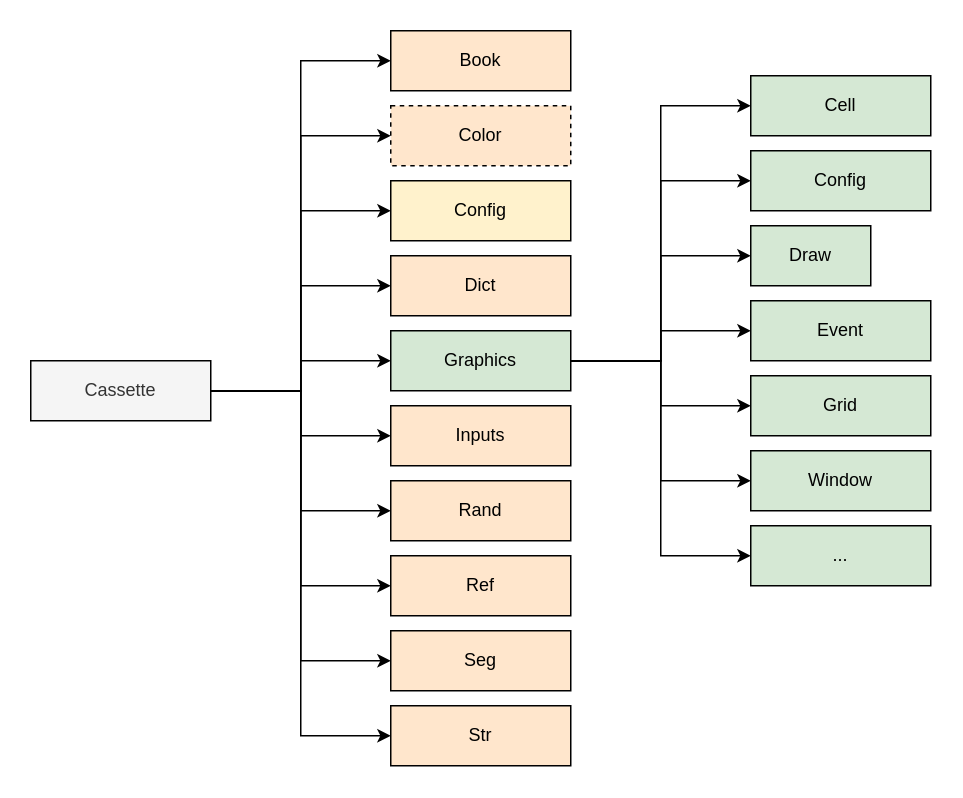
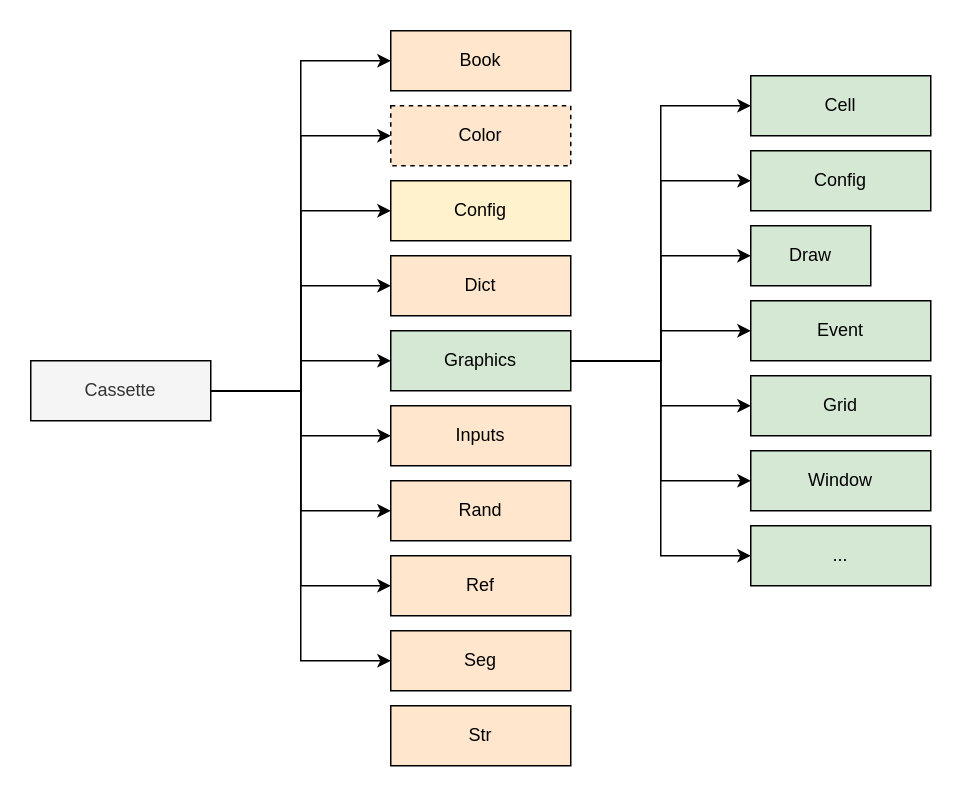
  <mxCell id="0" />
  <mxCell id="1" parent="0" />
  <mxCell id="2" style="edgeStyle=orthogonalEdgeStyle;rounded=0;orthogonalLoop=1;jettySize=auto;html=1;exitX=1;exitY=0.5;exitDx=0;exitDy=0;entryX=0;entryY=0.5;entryDx=0;entryDy=0;fillColor=#f5f5f5;strokeColor=#000000;" edge="1" parent="1" source="12" target="24"><mxGeometry relative="1" as="geometry" /></mxCell>
  <mxCell id="3" style="edgeStyle=orthogonalEdgeStyle;rounded=0;orthogonalLoop=1;jettySize=auto;html=1;exitX=1;exitY=0.5;exitDx=0;exitDy=0;entryX=0;entryY=0.5;entryDx=0;entryDy=0;fillColor=#f5f5f5;strokeColor=#000000;" edge="1" parent="1" source="12" target="23"><mxGeometry relative="1" as="geometry" /></mxCell>
  <mxCell id="4" style="edgeStyle=orthogonalEdgeStyle;rounded=0;orthogonalLoop=1;jettySize=auto;html=1;exitX=1;exitY=0.5;exitDx=0;exitDy=0;entryX=0;entryY=0.5;entryDx=0;entryDy=0;fillColor=#f5f5f5;strokeColor=#000000;" edge="1" parent="1" source="12" target="26"><mxGeometry relative="1" as="geometry" /></mxCell>
  <mxCell id="5" style="edgeStyle=orthogonalEdgeStyle;rounded=0;orthogonalLoop=1;jettySize=auto;html=1;exitX=1;exitY=0.5;exitDx=0;exitDy=0;entryX=0;entryY=0.5;entryDx=0;entryDy=0;fillColor=#f5f5f5;strokeColor=#000000;" edge="1" parent="1" source="12" target="15"><mxGeometry relative="1" as="geometry" /></mxCell>
  <mxCell id="6" style="edgeStyle=orthogonalEdgeStyle;rounded=0;orthogonalLoop=1;jettySize=auto;html=1;exitX=1;exitY=0.5;exitDx=0;exitDy=0;entryX=0;entryY=0.5;entryDx=0;entryDy=0;fillColor=#f5f5f5;strokeColor=#000000;" edge="1" parent="1" source="12" target="14"><mxGeometry relative="1" as="geometry" /></mxCell>
  <mxCell id="7" style="edgeStyle=orthogonalEdgeStyle;rounded=0;orthogonalLoop=1;jettySize=auto;html=1;exitX=1;exitY=0.5;exitDx=0;exitDy=0;entryX=0;entryY=0.5;entryDx=0;entryDy=0;fillColor=#f5f5f5;strokeColor=#000000;" edge="1" parent="1" source="12" target="13"><mxGeometry relative="1" as="geometry" /></mxCell>
  <mxCell id="8" style="edgeStyle=orthogonalEdgeStyle;rounded=0;orthogonalLoop=1;jettySize=auto;html=1;exitX=1;exitY=0.5;exitDx=0;exitDy=0;entryX=0;entryY=0.5;entryDx=0;entryDy=0;fillColor=#f5f5f5;strokeColor=#000000;" edge="1" parent="1" source="12" target="25"><mxGeometry relative="1" as="geometry" /></mxCell>
  <mxCell id="9" style="edgeStyle=orthogonalEdgeStyle;rounded=0;orthogonalLoop=1;jettySize=auto;html=1;exitX=1;exitY=0.5;exitDx=0;exitDy=0;entryX=0;entryY=0.5;entryDx=0;entryDy=0;fillColor=#f5f5f5;strokeColor=#000000;" edge="1" parent="1" source="12" target="27"><mxGeometry relative="1" as="geometry" /></mxCell>
  <mxCell id="10" style="edgeStyle=orthogonalEdgeStyle;rounded=0;orthogonalLoop=1;jettySize=auto;html=1;exitX=1;exitY=0.5;exitDx=0;exitDy=0;entryX=0;entryY=0.5;entryDx=0;entryDy=0;fillColor=#f5f5f5;strokeColor=#000000;" edge="1" parent="1" source="12" target="28"><mxGeometry relative="1" as="geometry" /></mxCell>
- <mxCell id="11" style="edgeStyle=orthogonalEdgeStyle;rounded=0;orthogonalLoop=1;jettySize=auto;html=1;exitX=1;exitY=0.5;exitDx=0;exitDy=0;entryX=0;entryY=0.5;entryDx=0;entryDy=0;fillColor=#f5f5f5;strokeColor=#000000;" edge="1" parent="1" source="12" target="29"><mxGeometry relative="1" as="geometry" /></mxCell>
  <mxCell id="12" value="Cassette" style="rounded=0;whiteSpace=wrap;html=1;fillColor=#f5f5f5;fontColor=#333333;strokeColor=#000000;" vertex="1" parent="1"><mxGeometry x="20" y="240" width="120" height="40" as="geometry" /></mxCell>
  <mxCell id="13" value="&lt;div&gt;Book&lt;/div&gt;" style="rounded=0;whiteSpace=wrap;html=1;fillColor=#ffe6cc;strokeColor=#000000;" vertex="1" parent="1"><mxGeometry x="260" y="20" width="120" height="40" as="geometry" /></mxCell>
  <mxCell id="14" value="Color" style="rounded=0;whiteSpace=wrap;html=1;fillColor=#ffe6cc;strokeColor=#000000;dashed=1;" vertex="1" parent="1"><mxGeometry x="260" y="70" width="120" height="40" as="geometry" /></mxCell>
  <mxCell id="15" value="Config" style="rounded=0;whiteSpace=wrap;html=1;fillColor=#fff2cc;strokeColor=#000000;" vertex="1" parent="1"><mxGeometry x="260" y="120" width="120" height="40" as="geometry" /></mxCell>
  <mxCell id="16" style="edgeStyle=orthogonalEdgeStyle;rounded=0;orthogonalLoop=1;jettySize=auto;html=1;exitX=1;exitY=0.5;exitDx=0;exitDy=0;entryX=0;entryY=0.5;entryDx=0;entryDy=0;fillColor=#f5f5f5;strokeColor=#000000;" edge="1" parent="1" source="23" target="30"><mxGeometry relative="1" as="geometry" /></mxCell>
  <mxCell id="17" style="edgeStyle=orthogonalEdgeStyle;rounded=0;orthogonalLoop=1;jettySize=auto;html=1;exitX=1;exitY=0.5;exitDx=0;exitDy=0;entryX=0;entryY=0.5;entryDx=0;entryDy=0;fillColor=#f5f5f5;strokeColor=#000000;" edge="1" parent="1" source="23" target="31"><mxGeometry relative="1" as="geometry" /></mxCell>
  <mxCell id="18" style="edgeStyle=orthogonalEdgeStyle;rounded=0;orthogonalLoop=1;jettySize=auto;html=1;exitX=1;exitY=0.5;exitDx=0;exitDy=0;entryX=0;entryY=0.5;entryDx=0;entryDy=0;fillColor=#f5f5f5;strokeColor=#000000;" edge="1" parent="1" source="23" target="33"><mxGeometry relative="1" as="geometry" /></mxCell>
  <mxCell id="19" style="edgeStyle=orthogonalEdgeStyle;rounded=0;orthogonalLoop=1;jettySize=auto;html=1;exitX=1;exitY=0.5;exitDx=0;exitDy=0;entryX=0;entryY=0.5;entryDx=0;entryDy=0;fillColor=#f5f5f5;strokeColor=#000000;" edge="1" parent="1" source="23" target="34"><mxGeometry relative="1" as="geometry" /></mxCell>
  <mxCell id="20" style="edgeStyle=orthogonalEdgeStyle;rounded=0;orthogonalLoop=1;jettySize=auto;html=1;exitX=1;exitY=0.5;exitDx=0;exitDy=0;entryX=0;entryY=0.5;entryDx=0;entryDy=0;fillColor=#f5f5f5;strokeColor=#000000;" edge="1" parent="1" source="23" target="35"><mxGeometry relative="1" as="geometry" /></mxCell>
  <mxCell id="21" style="edgeStyle=orthogonalEdgeStyle;rounded=0;orthogonalLoop=1;jettySize=auto;html=1;exitX=1;exitY=0.5;exitDx=0;exitDy=0;entryX=0;entryY=0.5;entryDx=0;entryDy=0;fillColor=#f5f5f5;strokeColor=#000000;" edge="1" parent="1" source="23" target="32"><mxGeometry relative="1" as="geometry" /></mxCell>
  <mxCell id="22" style="edgeStyle=orthogonalEdgeStyle;rounded=0;orthogonalLoop=1;jettySize=auto;html=1;exitX=1;exitY=0.5;exitDx=0;exitDy=0;entryX=0;entryY=0.5;entryDx=0;entryDy=0;fillColor=#f5f5f5;strokeColor=#000000;" edge="1" parent="1" source="23" target="36"><mxGeometry relative="1" as="geometry" /></mxCell>
  <mxCell id="23" value="Graphics" style="rounded=0;whiteSpace=wrap;html=1;fillColor=#d5e8d4;strokeColor=#000000;" vertex="1" parent="1"><mxGeometry x="260" y="220" width="120" height="40" as="geometry" /></mxCell>
  <mxCell id="24" value="Inputs" style="rounded=0;whiteSpace=wrap;html=1;fillColor=#ffe6cc;strokeColor=#000000;" vertex="1" parent="1"><mxGeometry x="260" y="270" width="120" height="40" as="geometry" /></mxCell>
  <mxCell id="25" value="Rand" style="rounded=0;whiteSpace=wrap;html=1;fillColor=#ffe6cc;strokeColor=#000000;" vertex="1" parent="1"><mxGeometry x="260" y="320" width="120" height="40" as="geometry" /></mxCell>
  <mxCell id="26" value="Dict" style="rounded=0;whiteSpace=wrap;html=1;fillColor=#ffe6cc;strokeColor=#000000;" vertex="1" parent="1"><mxGeometry x="260" y="170" width="120" height="40" as="geometry" /></mxCell>
  <mxCell id="27" value="Ref" style="rounded=0;whiteSpace=wrap;html=1;fillColor=#ffe6cc;strokeColor=#000000;" vertex="1" parent="1"><mxGeometry x="260" y="370" width="120" height="40" as="geometry" /></mxCell>
  <mxCell id="28" value="Seg" style="rounded=0;whiteSpace=wrap;html=1;fillColor=#ffe6cc;strokeColor=#000000;" vertex="1" parent="1"><mxGeometry x="260" y="420" width="120" height="40" as="geometry" /></mxCell>
  <mxCell id="29" value="Str" style="rounded=0;whiteSpace=wrap;html=1;fillColor=#ffe6cc;strokeColor=#000000;" vertex="1" parent="1"><mxGeometry x="260" y="470" width="120" height="40" as="geometry" /></mxCell>
  <mxCell id="30" value="Event" style="rounded=0;whiteSpace=wrap;html=1;fillColor=#d5e8d4;strokeColor=#000000;" vertex="1" parent="1"><mxGeometry x="500" y="200" width="120" height="40" as="geometry" /></mxCell>
  <mxCell id="31" value="Grid" style="rounded=0;whiteSpace=wrap;html=1;fillColor=#d5e8d4;strokeColor=#000000;" vertex="1" parent="1"><mxGeometry x="500" y="250" width="120" height="40" as="geometry" /></mxCell>
  <mxCell id="32" value="Window" style="rounded=0;whiteSpace=wrap;html=1;fillColor=#d5e8d4;strokeColor=#000000;" vertex="1" parent="1"><mxGeometry x="500" y="300" width="120" height="40" as="geometry" /></mxCell>
  <mxCell id="33" value="Draw" style="rounded=0;whiteSpace=wrap;html=1;fillColor=#d5e8d4;strokeColor=#000000;" vertex="1" parent="1"><mxGeometry x="500" y="150" width="80" height="40" as="geometry" /></mxCell>
  <mxCell id="34" value="Config" style="rounded=0;whiteSpace=wrap;html=1;fillColor=#d5e8d4;strokeColor=#000000;" vertex="1" parent="1"><mxGeometry x="500" y="100" width="120" height="40" as="geometry" /></mxCell>
  <mxCell id="35" value="Cell" style="rounded=0;whiteSpace=wrap;html=1;fillColor=#d5e8d4;strokeColor=#000000;" vertex="1" parent="1"><mxGeometry x="500" y="50" width="120" height="40" as="geometry" /></mxCell>
  <mxCell id="36" value="..." style="rounded=0;whiteSpace=wrap;html=1;strokeColor=#000000;fillColor=#d5e8d4;" vertex="1" parent="1"><mxGeometry x="500" y="350" width="120" height="40" as="geometry" /></mxCell>
